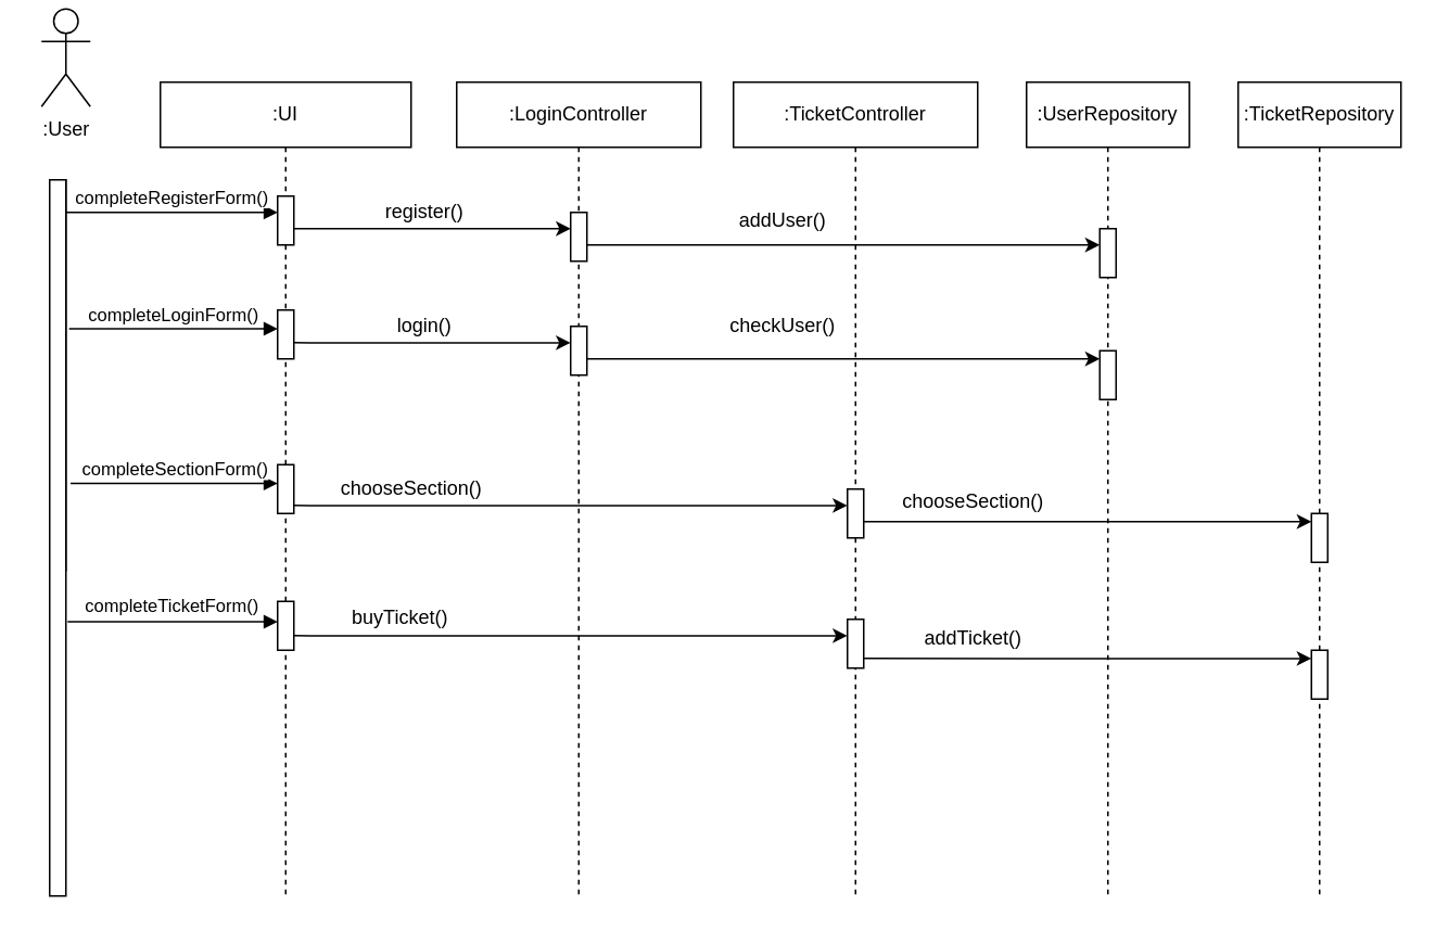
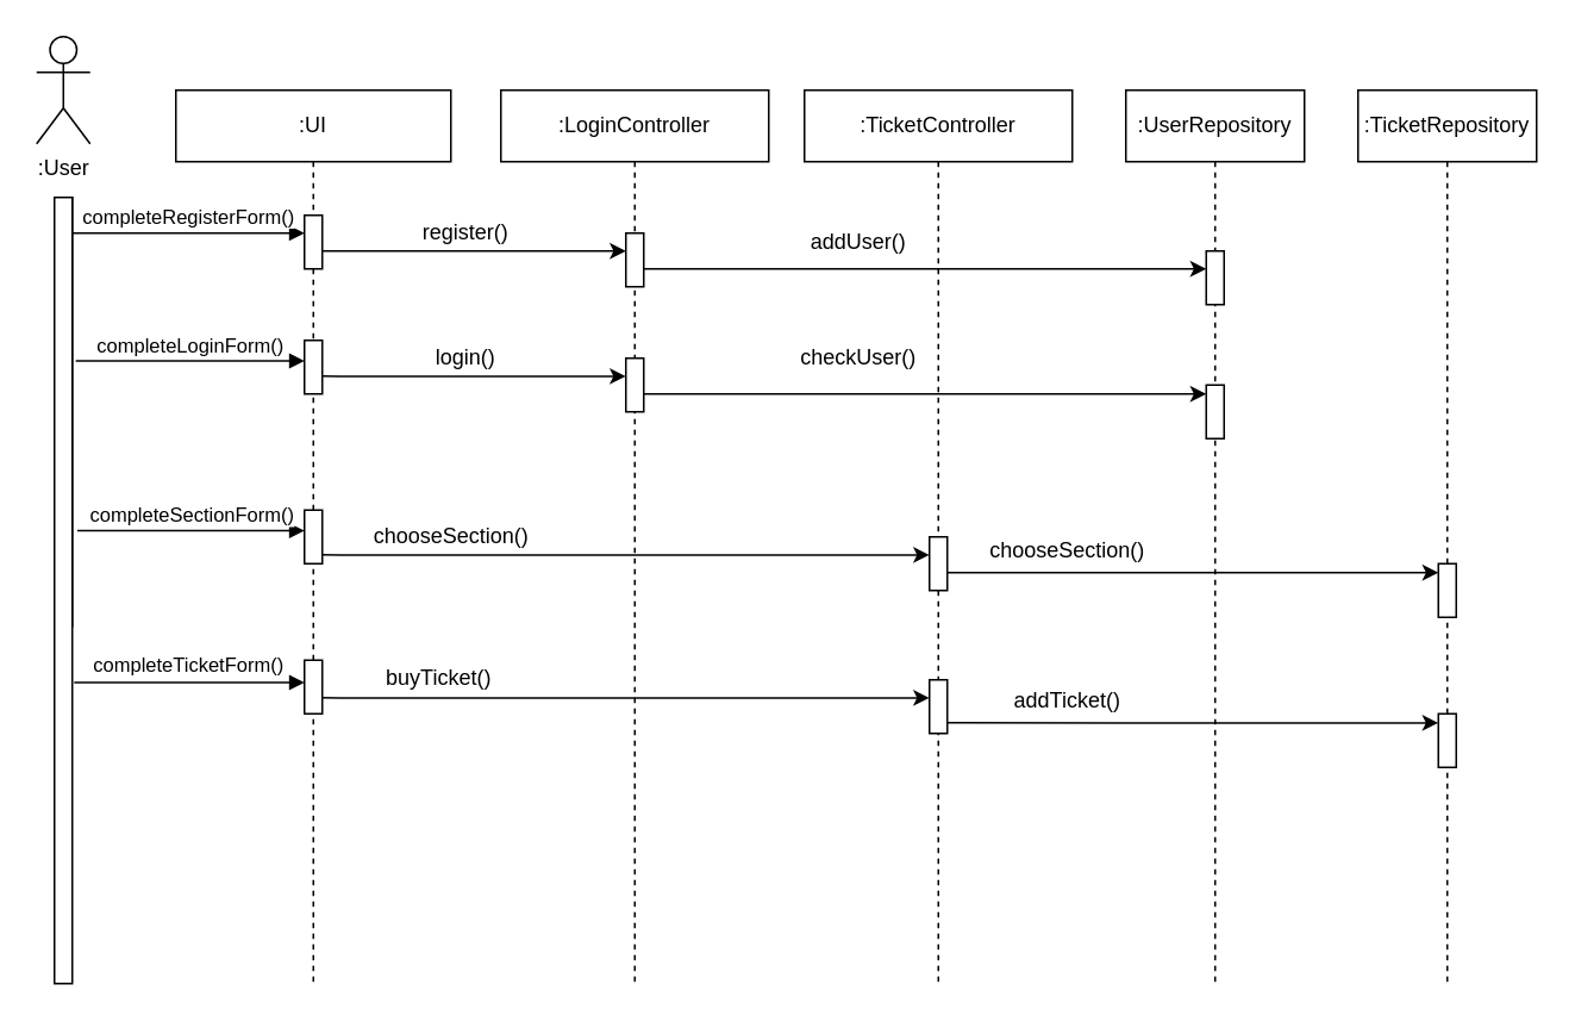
  <mxCell id="0" />
  <mxCell id="1" parent="0" />
  <mxCell id="2" value=":UserRepository" parent="1" style="shape=umlLifeline;perimeter=lifelinePerimeter;whiteSpace=wrap;html=1;container=1;collapsible=0;recursiveResize=0;outlineConnect=0;" vertex="1"><mxGeometry as="geometry" x="630" y="50" width="100" height="500" /></mxCell>
  <mxCell id="3" value="" parent="2" style="html=1;points=[];perimeter=orthogonalPerimeter;" vertex="1"><mxGeometry as="geometry" x="45" y="165" width="10" height="30" /></mxCell>
  <mxCell id="4" value=":UI" parent="1" style="shape=umlLifeline;perimeter=lifelinePerimeter;whiteSpace=wrap;html=1;container=1;collapsible=0;recursiveResize=0;outlineConnect=0;" vertex="1"><mxGeometry as="geometry" x="98" y="50" width="154" height="500" /></mxCell>
  <mxCell id="5" value="" parent="4" style="html=1;points=[];perimeter=orthogonalPerimeter;" vertex="1"><mxGeometry as="geometry" x="72" y="140" width="10" height="30" /></mxCell>
  <mxCell id="6" value="" parent="4" style="html=1;points=[];perimeter=orthogonalPerimeter;" vertex="1"><mxGeometry as="geometry" x="72" y="235" width="10" height="30" /></mxCell>
  <mxCell id="7" value="" parent="4" style="html=1;points=[];perimeter=orthogonalPerimeter;" vertex="1"><mxGeometry as="geometry" x="72" y="319" width="10" height="30" /></mxCell>
  <mxCell id="8" value="&lt;span style=&quot;white-space: nowrap&quot;&gt;:LoginController&lt;/span&gt;" parent="1" style="shape=umlLifeline;perimeter=lifelinePerimeter;whiteSpace=wrap;html=1;container=1;collapsible=0;recursiveResize=0;outlineConnect=0;" vertex="1"><mxGeometry as="geometry" x="280" y="50" width="150" height="500" /></mxCell>
  <mxCell id="9" value="" parent="8" style="edgeStyle=orthogonalEdgeStyle;rounded=0;orthogonalLoop=1;jettySize=auto;html=1;" edge="1" target="10"><mxGeometry as="geometry" relative="1"><Array as="points"><mxPoint x="-90" y="160" /><mxPoint x="-90" y="160" /></Array><mxPoint as="sourcePoint" x="-100.0" y="160.059" /></mxGeometry></mxCell>
  <mxCell id="10" value="" parent="8" style="html=1;points=[];perimeter=orthogonalPerimeter;" vertex="1"><mxGeometry as="geometry" x="70" y="150" width="10" height="30" /></mxCell>
  <mxCell id="11" value="" parent="8" style="edgeStyle=orthogonalEdgeStyle;rounded=0;orthogonalLoop=1;jettySize=auto;html=1;" edge="1" target="25"><mxGeometry as="geometry" relative="1"><Array as="points"><mxPoint x="-90" y="260" /><mxPoint x="-90" y="260" /></Array><mxPoint as="sourcePoint" x="-100.0" y="260.059" /></mxGeometry></mxCell>
- <mxCell id="12" value=":User" parent="1" style="shape=umlActor;verticalLabelPosition=bottom;labelBackgroundColor=#ffffff;verticalAlign=top;html=1;" vertex="1"><mxGeometry x="25" y="5" as="geometry" width="30" height="60" /></mxCell>
+ <mxCell id="12" value=":User" parent="1" style="shape=umlActor;verticalLabelPosition=bottom;labelBackgroundColor=#ffffff;verticalAlign=top;html=1;" vertex="1"><mxGeometry as="geometry" x="20" y="20" width="30" height="60" /></mxCell>
  <mxCell id="13" value="" parent="1" style="html=1;points=[];perimeter=orthogonalPerimeter;" vertex="1"><mxGeometry as="geometry" x="30" y="110" width="10" height="240" /></mxCell>
  <mxCell id="14" value="" parent="1" style="edgeStyle=orthogonalEdgeStyle;rounded=0;orthogonalLoop=1;jettySize=auto;html=1;" edge="1" target="17" source="15"><mxGeometry as="geometry" relative="1"><Array as="points"><mxPoint x="190" y="140" /><mxPoint x="190" y="140" /></Array></mxGeometry></mxCell>
  <mxCell id="15" value="" parent="1" style="html=1;points=[];perimeter=orthogonalPerimeter;" vertex="1"><mxGeometry as="geometry" x="170" y="120" width="10" height="30" /></mxCell>
  <mxCell id="16" value="" parent="1" style="edgeStyle=orthogonalEdgeStyle;rounded=0;orthogonalLoop=1;jettySize=auto;html=1;" edge="1" target="18" source="17"><mxGeometry as="geometry" relative="1"><Array as="points"><mxPoint x="400" y="150" /><mxPoint x="400" y="150" /></Array></mxGeometry></mxCell>
  <mxCell id="17" value="" parent="1" style="html=1;points=[];perimeter=orthogonalPerimeter;" vertex="1"><mxGeometry as="geometry" x="350" y="130" width="10" height="30" /></mxCell>
  <mxCell id="18" value="" parent="1" style="html=1;points=[];perimeter=orthogonalPerimeter;" vertex="1"><mxGeometry as="geometry" x="675" y="140" width="10" height="30" /></mxCell>
  <mxCell id="19" value="login()" parent="1" style="text;html=1;align=center;verticalAlign=middle;resizable=0;points=[];autosize=1;" vertex="1"><mxGeometry as="geometry" x="235" y="190" width="50" height="20" /></mxCell>
  <mxCell id="20" value="completeRegisterForm()" parent="1" style="html=1;verticalAlign=bottom;endArrow=block;" edge="1" target="15"><mxGeometry as="geometry" width="80" relative="1"><mxPoint as="sourcePoint" x="40" y="130" /><mxPoint as="targetPoint" x="120" y="130" /></mxGeometry></mxCell>
  <mxCell id="21" value="checkUser()" parent="1" style="text;html=1;align=center;verticalAlign=middle;resizable=0;points=[];autosize=1;" vertex="1"><mxGeometry as="geometry" x="440" y="190" width="80" height="20" /></mxCell>
  <mxCell id="22" value="" parent="1" style="edgeStyle=orthogonalEdgeStyle;rounded=0;orthogonalLoop=1;jettySize=auto;html=1;" edge="1"><mxGeometry as="geometry" relative="1"><Array as="points"><mxPoint x="400" y="219.94" /><mxPoint x="400" y="219.94" /></Array><mxPoint as="sourcePoint" x="360" y="219.999" /><mxPoint as="targetPoint" x="675" y="219.999" /></mxGeometry></mxCell>
  <mxCell id="23" value="addUser()" parent="22" style="text;html=1;align=center;verticalAlign=middle;resizable=0;points=[];" vertex="1" connectable="0"><mxGeometry as="geometry" x="-0.481" y="13" relative="1"><mxPoint as="offset" x="38" y="-72" /></mxGeometry></mxCell>
  <mxCell id="24" value=":TicketController" parent="1" style="shape=umlLifeline;perimeter=lifelinePerimeter;whiteSpace=wrap;html=1;container=1;collapsible=0;recursiveResize=0;outlineConnect=0;" vertex="1"><mxGeometry as="geometry" x="450" y="50" width="150" height="500" /></mxCell>
  <mxCell id="25" value="" parent="24" style="html=1;points=[];perimeter=orthogonalPerimeter;" vertex="1"><mxGeometry as="geometry" x="70" y="250" width="10" height="30" /></mxCell>
  <mxCell id="26" value="" parent="24" style="edgeStyle=orthogonalEdgeStyle;rounded=0;orthogonalLoop=1;jettySize=auto;html=1;" edge="1" target="27"><mxGeometry as="geometry" relative="1"><Array as="points"><mxPoint x="-260" y="340" /><mxPoint x="-260" y="340" /></Array><mxPoint as="sourcePoint" x="-270.0" y="340.059" /></mxGeometry></mxCell>
  <mxCell id="27" value="" parent="24" style="html=1;points=[];perimeter=orthogonalPerimeter;" vertex="1"><mxGeometry as="geometry" x="70" y="330" width="10" height="30" /></mxCell>
  <mxCell id="28" value="" parent="1" style="html=1;points=[];perimeter=orthogonalPerimeter;" vertex="1"><mxGeometry as="geometry" x="30" y="110" width="10" height="440" /></mxCell>
  <mxCell id="29" value="chooseSection()&lt;br&gt;" parent="1" style="text;html=1;align=center;verticalAlign=middle;resizable=0;points=[];autosize=1;" vertex="1"><mxGeometry as="geometry" x="202" y="290" width="100" height="20" /></mxCell>
  <mxCell id="30" value=":TicketRepository" parent="1" style="shape=umlLifeline;perimeter=lifelinePerimeter;whiteSpace=wrap;html=1;container=1;collapsible=0;recursiveResize=0;outlineConnect=0;" vertex="1"><mxGeometry as="geometry" x="760" y="50" width="100" height="500" /></mxCell>
  <mxCell id="31" value="" parent="30" style="html=1;points=[];perimeter=orthogonalPerimeter;" vertex="1"><mxGeometry as="geometry" x="45" y="265" width="10" height="30" /></mxCell>
  <mxCell id="32" value="" parent="30" style="html=1;points=[];perimeter=orthogonalPerimeter;" vertex="1"><mxGeometry as="geometry" x="45" y="349" width="10" height="30" /></mxCell>
  <mxCell id="33" value="" parent="30" style="edgeStyle=orthogonalEdgeStyle;rounded=0;orthogonalLoop=1;jettySize=auto;html=1;" edge="1" target="32"><mxGeometry as="geometry" relative="1"><mxPoint as="sourcePoint" x="-230" y="354.059" /><Array as="points"><mxPoint x="-130" y="354" /><mxPoint x="-130" y="354" /></Array></mxGeometry></mxCell>
  <mxCell id="34" value="addTicket()" parent="33" style="text;html=1;align=center;verticalAlign=middle;resizable=0;points=[];" vertex="1" connectable="0"><mxGeometry as="geometry" x="-0.518" y="13" relative="1"><mxPoint as="offset" /></mxGeometry></mxCell>
  <mxCell id="35" value="" parent="1" style="edgeStyle=orthogonalEdgeStyle;rounded=0;orthogonalLoop=1;jettySize=auto;html=1;" edge="1" target="31" source="25"><mxGeometry as="geometry" relative="1"><Array as="points"><mxPoint x="630" y="320" /><mxPoint x="630" y="320" /></Array></mxGeometry></mxCell>
  <mxCell id="36" value="chooseSection()" parent="35" style="text;html=1;align=center;verticalAlign=middle;resizable=0;points=[];" vertex="1" connectable="0"><mxGeometry as="geometry" x="-0.518" y="13" relative="1"><mxPoint as="offset" /></mxGeometry></mxCell>
  <mxCell id="37" value="completeLoginForm()" parent="1" style="html=1;verticalAlign=bottom;endArrow=block;exitX=1.194;exitY=0.208;exitDx=0;exitDy=0;exitPerimeter=0;" edge="1" target="5" source="28"><mxGeometry as="geometry" width="80" relative="1"><mxPoint as="sourcePoint" x="13" y="200" /><mxPoint as="targetPoint" x="93" y="200" /></mxGeometry></mxCell>
  <mxCell id="38" value="completeSectionForm()" parent="1" style="html=1;verticalAlign=bottom;endArrow=block;exitX=1.285;exitY=0.424;exitDx=0;exitDy=0;exitPerimeter=0;" edge="1" target="6" source="28"><mxGeometry as="geometry" width="80" relative="1"><mxPoint as="sourcePoint" x="13" y="295" /><mxPoint as="targetPoint" x="-102" y="225" /></mxGeometry></mxCell>
  <mxCell id="39" value="completeTicketForm()" parent="1" style="html=1;verticalAlign=bottom;endArrow=block;exitX=1.104;exitY=0.617;exitDx=0;exitDy=0;exitPerimeter=0;" edge="1" target="7" source="28"><mxGeometry as="geometry" width="80" relative="1"><mxPoint as="sourcePoint" x="13" y="380" /><mxPoint as="targetPoint" x="-297" y="240" /></mxGeometry></mxCell>
  <mxCell id="40" value="buyTicket()" parent="1" style="text;html=1;align=center;verticalAlign=middle;resizable=0;points=[];autosize=1;" vertex="1"><mxGeometry as="geometry" x="210" y="369" width="70" height="20" /></mxCell>
  <mxCell id="41" value="register()" parent="1" style="text;html=1;align=center;verticalAlign=middle;resizable=0;points=[];autosize=1;" vertex="1"><mxGeometry as="geometry" x="230" y="120" width="60" height="20" /></mxCell>
